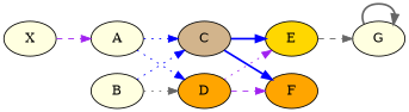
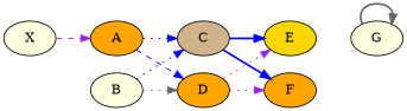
  digraph {
    loc=top
    rankdir=LR
    node [color=noir fillcolor=orange style=filled]
    edge [color=blue dist=2 style=dotted]
-   A [color=blanc fillcolor=lightyellow]
+   A [color=blanc]
    C [fillcolor=tan]
    D
    E [fillcolor=gold]
    F
    X [fillcolor=lightyellow]
    B [fillcolor=lightyellow]
    G [color=rouge fillcolor=lightyellow]
    A -> C [dist=1]
-   A -> D [dist=1]
+   A -> D [dist=1 style=dashed]
    C -> E [style=bold]
    C -> F [style=bold]
    D -> E [color=purple]
-   D -> F [color=purple style=dashed]
-   E -> G [color=gray40 style=dashed]
+   D -> F [color=purple]
    X -> A [color=purple dist=3 style=dashed]
    B -> C [dist=1]
    B -> D [color=gray40 dist=1]
    G -> G [color=gray40 style=bold]
  }
